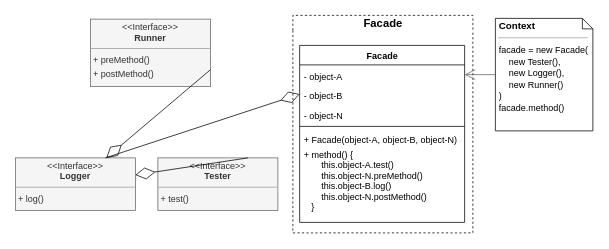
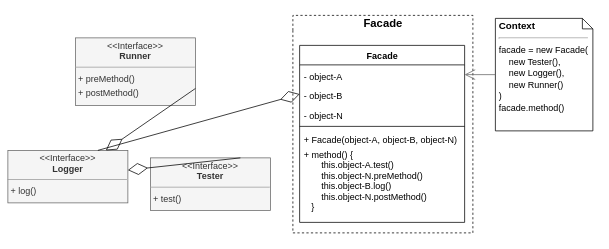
  <mxCell id="0" />
  <mxCell id="1" parent="0" />
- <mxCell id="2" value="&lt;p style=&quot;margin: 4px 0px 0px ; text-align: center ; line-height: 120%&quot;&gt;&lt;span&gt;&amp;lt;&amp;lt;Interface&amp;gt;&amp;gt;&lt;/span&gt;&lt;br&gt;&lt;b&gt;Runner&lt;/b&gt;&lt;/p&gt;&lt;hr size=&quot;1&quot;&gt;&lt;p style=&quot;margin: 0px 0px 0px 4px ; line-height: 160%&quot;&gt;&lt;span&gt;+ preMethod()&lt;/span&gt;&lt;br&gt;&lt;/p&gt;&lt;p style=&quot;margin: 0px 0px 0px 4px ; line-height: 160%&quot;&gt;&lt;span&gt;+ postMethod()&lt;/span&gt;&lt;/p&gt;" style="verticalAlign=top;align=left;overflow=fill;fontSize=12;fontFamily=Helvetica;html=1;rounded=0;shadow=0;glass=0;comic=0;labelBackgroundColor=none;labelBorderColor=none;imageAspect=1;noLabel=0;portConstraintRotation=0;snapToPoint=0;container=1;dropTarget=1;collapsible=0;autosize=0;spacingLeft=0;spacingRight=0;fontStyle=0;fillColor=#f5f5f5;strokeColor=#666666;fontColor=#333333;" parent="1" vertex="1"><mxGeometry x="120" y="25" width="160" height="90" as="geometry" /></mxCell>
- <mxCell id="3" value="&lt;p style=&quot;margin: 4px 0px 0px ; text-align: center ; line-height: 120%&quot;&gt;&lt;span&gt;&amp;lt;&amp;lt;Interface&amp;gt;&amp;gt;&lt;/span&gt;&lt;br&gt;&lt;b&gt;Logger&lt;/b&gt;&lt;/p&gt;&lt;hr size=&quot;1&quot;&gt;&lt;p style=&quot;margin: 0px 0px 0px 4px ; line-height: 160%&quot;&gt;&lt;span&gt;+ log()&lt;/span&gt;&lt;br&gt;&lt;/p&gt;" style="verticalAlign=top;align=left;overflow=fill;fontSize=12;fontFamily=Helvetica;html=1;rounded=0;shadow=0;glass=0;comic=0;labelBackgroundColor=none;labelBorderColor=none;imageAspect=1;noLabel=0;portConstraintRotation=0;snapToPoint=0;container=1;dropTarget=1;collapsible=0;autosize=0;spacingLeft=0;spacingRight=0;fontStyle=0;fillColor=#f5f5f5;strokeColor=#666666;fontColor=#333333;" parent="1" vertex="1"><mxGeometry x="20" y="210" width="160" height="70" as="geometry" /></mxCell>
- <mxCell id="4" value="&lt;p style=&quot;margin: 4px 0px 0px ; text-align: center ; line-height: 120%&quot;&gt;&lt;span&gt;&amp;lt;&amp;lt;Interface&amp;gt;&amp;gt;&lt;/span&gt;&lt;br&gt;&lt;b&gt;Tester&lt;/b&gt;&lt;/p&gt;&lt;hr size=&quot;1&quot;&gt;&lt;p style=&quot;margin: 0px 0px 0px 4px ; line-height: 160%&quot;&gt;&lt;span&gt;+ test()&lt;/span&gt;&lt;br&gt;&lt;/p&gt;" style="verticalAlign=top;align=left;overflow=fill;fontSize=12;fontFamily=Helvetica;html=1;rounded=0;shadow=0;glass=0;comic=0;labelBackgroundColor=none;labelBorderColor=none;imageAspect=1;noLabel=0;portConstraintRotation=0;snapToPoint=0;container=1;dropTarget=1;collapsible=0;autosize=0;spacingLeft=0;spacingRight=0;fontStyle=0;fillColor=#f5f5f5;strokeColor=#666666;fontColor=#333333;" parent="1" vertex="1"><mxGeometry x="210" y="210" width="160" height="70" as="geometry" /></mxCell>
+ <mxCell id="2" value="&lt;p style=&quot;margin: 4px 0px 0px ; text-align: center ; line-height: 120%&quot;&gt;&lt;span&gt;&amp;lt;&amp;lt;Interface&amp;gt;&amp;gt;&lt;/span&gt;&lt;br&gt;&lt;b&gt;Runner&lt;/b&gt;&lt;/p&gt;&lt;hr size=&quot;1&quot;&gt;&lt;p style=&quot;margin: 0px 0px 0px 4px ; line-height: 160%&quot;&gt;&lt;span&gt;+ preMethod()&lt;/span&gt;&lt;br&gt;&lt;/p&gt;&lt;p style=&quot;margin: 0px 0px 0px 4px ; line-height: 160%&quot;&gt;&lt;span&gt;+ postMethod()&lt;/span&gt;&lt;/p&gt;" style="verticalAlign=top;align=left;overflow=fill;fontSize=12;fontFamily=Helvetica;html=1;rounded=0;shadow=0;glass=0;comic=0;labelBackgroundColor=none;labelBorderColor=none;imageAspect=1;noLabel=0;portConstraintRotation=0;snapToPoint=0;container=1;dropTarget=1;collapsible=0;autosize=0;spacingLeft=0;spacingRight=0;fontStyle=0;fillColor=#f5f5f5;strokeColor=#666666;fontColor=#333333;" parent="1" vertex="1"><mxGeometry x="100" y="50" width="160" height="90" as="geometry" /></mxCell>
+ <mxCell id="3" value="&lt;p style=&quot;margin: 4px 0px 0px ; text-align: center ; line-height: 120%&quot;&gt;&lt;span&gt;&amp;lt;&amp;lt;Interface&amp;gt;&amp;gt;&lt;/span&gt;&lt;br&gt;&lt;b&gt;Logger&lt;/b&gt;&lt;/p&gt;&lt;hr size=&quot;1&quot;&gt;&lt;p style=&quot;margin: 0px 0px 0px 4px ; line-height: 160%&quot;&gt;&lt;span&gt;+ log()&lt;/span&gt;&lt;br&gt;&lt;/p&gt;" style="verticalAlign=top;align=left;overflow=fill;fontSize=12;fontFamily=Helvetica;html=1;rounded=0;shadow=0;glass=0;comic=0;labelBackgroundColor=none;labelBorderColor=none;imageAspect=1;noLabel=0;portConstraintRotation=0;snapToPoint=0;container=1;dropTarget=1;collapsible=0;autosize=0;spacingLeft=0;spacingRight=0;fontStyle=0;fillColor=#f5f5f5;strokeColor=#666666;fontColor=#333333;" parent="1" vertex="1"><mxGeometry x="10" y="200" width="160" height="70" as="geometry" /></mxCell>
+ <mxCell id="4" value="&lt;p style=&quot;margin: 4px 0px 0px ; text-align: center ; line-height: 120%&quot;&gt;&lt;span&gt;&amp;lt;&amp;lt;Interface&amp;gt;&amp;gt;&lt;/span&gt;&lt;br&gt;&lt;b&gt;Tester&lt;/b&gt;&lt;/p&gt;&lt;hr size=&quot;1&quot;&gt;&lt;p style=&quot;margin: 0px 0px 0px 4px ; line-height: 160%&quot;&gt;&lt;span&gt;+ test()&lt;/span&gt;&lt;br&gt;&lt;/p&gt;" style="verticalAlign=top;align=left;overflow=fill;fontSize=12;fontFamily=Helvetica;html=1;rounded=0;shadow=0;glass=0;comic=0;labelBackgroundColor=none;labelBorderColor=none;imageAspect=1;noLabel=0;portConstraintRotation=0;snapToPoint=0;container=1;dropTarget=1;collapsible=0;autosize=0;spacingLeft=0;spacingRight=0;fontStyle=0;fillColor=#f5f5f5;strokeColor=#666666;fontColor=#333333;" parent="1" vertex="1"><mxGeometry x="200" y="210" width="160" height="70" as="geometry" /></mxCell>
  <mxCell id="5" value="" style="endArrow=diamondThin;endFill=0;endSize=24;html=1;entryX=0;entryY=0.5;entryDx=0;entryDy=0;exitX=0.75;exitY=0;exitDx=0;exitDy=0;" parent="1" source="3" target="11" edge="1"><mxGeometry width="160" relative="1" as="geometry"><mxPoint x="200" y="-2980" as="sourcePoint" /><mxPoint x="360" y="-3021" as="targetPoint" /></mxGeometry></mxCell>
  <mxCell id="6" value="" style="endArrow=diamondThin;endFill=0;endSize=24;html=1;exitX=0.75;exitY=0;exitDx=0;exitDy=0;" parent="1" source="4" target="3" edge="1"><mxGeometry width="160" relative="1" as="geometry"><mxPoint x="200" y="-2980" as="sourcePoint" /><mxPoint x="320" y="-2938" as="targetPoint" /></mxGeometry></mxCell>
  <mxCell id="7" value="" style="endArrow=diamondThin;endFill=0;endSize=24;html=1;exitX=1;exitY=0.75;exitDx=0;exitDy=0;" parent="1" source="2" target="3" edge="1"><mxGeometry width="160" relative="1" as="geometry"><mxPoint x="220" y="-2995" as="sourcePoint" /><mxPoint x="360" y="-3060" as="targetPoint" /></mxGeometry></mxCell>
  <mxCell id="8" value="Facade" style="swimlane;html=1;horizontal=1;startSize=20;fillColor=none;strokeColor=#000000;rounded=0;comic=0;fontSize=15;dashed=1;swimlaneLine=0;shadow=0;glass=0;perimeterSpacing=0;collapsible=0;" parent="1" vertex="1"><mxGeometry x="390" y="20" width="240" height="290" as="geometry"><mxRectangle x="430" y="1820" width="100" height="20" as="alternateBounds" /></mxGeometry></mxCell>
  <mxCell id="9" value="Facade" style="swimlane;fontStyle=1;align=center;verticalAlign=top;childLayout=stackLayout;horizontal=1;startSize=26;horizontalStack=0;resizeParent=1;resizeParentMax=0;resizeLast=0;collapsible=0;marginBottom=0;rounded=0;shadow=0;glass=0;comic=0;strokeWidth=1;fontSize=12;labelBackgroundColor=none;fillColor=#ffffff;html=1;" parent="8" vertex="1"><mxGeometry x="9" y="40" width="220" height="236" as="geometry" /></mxCell>
  <mxCell id="10" value="- object-A" style="text;strokeColor=none;fillColor=none;align=left;verticalAlign=top;spacingLeft=4;spacingRight=4;overflow=hidden;rotatable=0;points=[[0,0.5],[1,0.5]];portConstraint=eastwest;spacingTop=2;" parent="9" vertex="1"><mxGeometry y="26" width="220" height="26" as="geometry" /></mxCell>
  <mxCell id="11" value="- object-B" style="text;strokeColor=none;fillColor=none;align=left;verticalAlign=top;spacingLeft=4;spacingRight=4;overflow=hidden;rotatable=0;points=[[0,0.5],[1,0.5]];portConstraint=eastwest;spacingTop=2;" parent="9" vertex="1"><mxGeometry y="52" width="220" height="26" as="geometry" /></mxCell>
  <mxCell id="12" value="- object-N" style="text;strokeColor=none;fillColor=none;align=left;verticalAlign=top;spacingLeft=4;spacingRight=4;overflow=hidden;rotatable=0;points=[[0,0.5],[1,0.5]];portConstraint=eastwest;spacingTop=2;" parent="9" vertex="1"><mxGeometry y="78" width="220" height="26" as="geometry" /></mxCell>
  <mxCell id="13" value="" style="line;strokeWidth=1;fillColor=none;align=left;verticalAlign=middle;spacingTop=-1;spacingLeft=3;spacingRight=3;rotatable=0;labelPosition=right;points=[];portConstraint=eastwest;" parent="9" vertex="1"><mxGeometry y="104" width="220" height="8" as="geometry" /></mxCell>
  <mxCell id="14" value="+ Facade(object-A, object-B, object-N)" style="text;strokeColor=none;fillColor=none;align=left;verticalAlign=top;spacingLeft=4;spacingRight=4;overflow=hidden;rotatable=0;points=[[0,0.5],[1,0.5]];portConstraint=eastwest;" parent="9" vertex="1"><mxGeometry y="112" width="220" height="20" as="geometry" /></mxCell>
  <mxCell id="15" value="+ method() {&#10;       this.object-A.test()&#10;       this.object-N.preMethod()&#10;       this.object-B.log()&#10;       this.object-N.postMethod()&#10;   }" style="text;strokeColor=none;fillColor=none;align=left;verticalAlign=top;spacingLeft=4;spacingRight=4;overflow=hidden;rotatable=0;points=[[0,0.5],[1,0.5]];portConstraint=eastwest;" parent="9" vertex="1"><mxGeometry y="132" width="220" height="104" as="geometry" /></mxCell>
  <mxCell id="16" value="&lt;p style=&quot;line-height: 20%&quot;&gt;Context&lt;br&gt;&lt;/p&gt;&lt;hr&gt;&lt;span style=&quot;font-size: 12px ; font-weight: 400&quot;&gt;facade = new Facade(&lt;br&gt;&amp;nbsp; &amp;nbsp; new Tester(),&lt;br&gt;&amp;nbsp; &amp;nbsp; new Logger(),&lt;br&gt;&amp;nbsp; &amp;nbsp; new Runner()&lt;br&gt;)&lt;br&gt;facade.method()&lt;/span&gt;&lt;br&gt;&lt;p&gt;&lt;/p&gt;" style="shape=note;size=14;verticalAlign=top;align=left;spacingTop=-13;rounded=0;shadow=0;glass=0;comic=0;strokeColor=#000000;fillColor=none;fontSize=13;fontStyle=1;labelBorderColor=none;whiteSpace=wrap;html=1;spacingLeft=0;spacingBottom=0;spacingRight=0;spacing=5;labelBackgroundColor=none;" parent="1" vertex="1"><mxGeometry x="660" y="24" width="130" height="150" as="geometry" /></mxCell>
  <mxCell id="17" value="" style="endArrow=open;endFill=1;endSize=12;html=1;exitX=0;exitY=0.5;exitDx=0;exitDy=0;exitPerimeter=0;entryX=1;entryY=0.5;entryDx=0;entryDy=0;strokeColor=#666666;" parent="1" source="16" target="10" edge="1"><mxGeometry width="160" relative="1" as="geometry"><mxPoint x="269" y="-76" as="sourcePoint" /><mxPoint x="590.5" y="-124" as="targetPoint" /></mxGeometry></mxCell>
